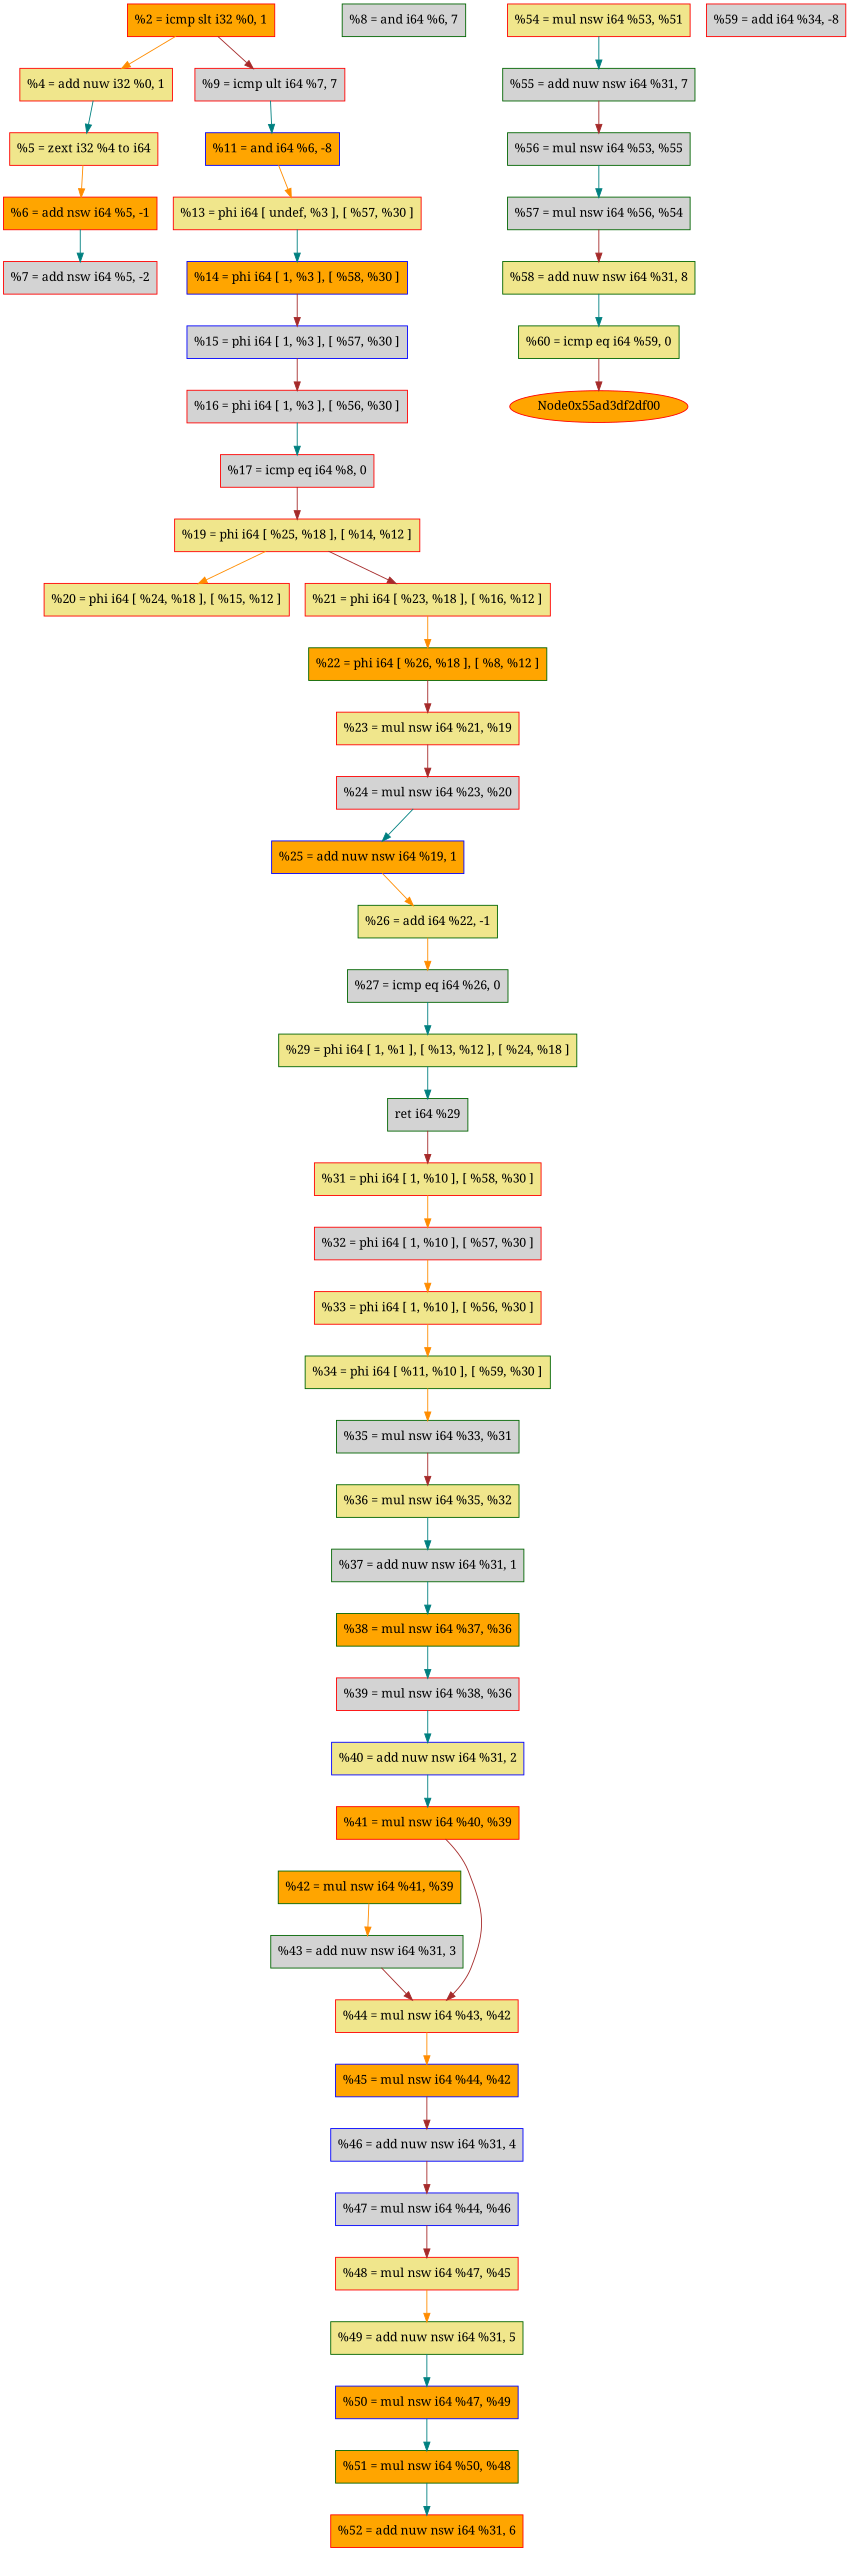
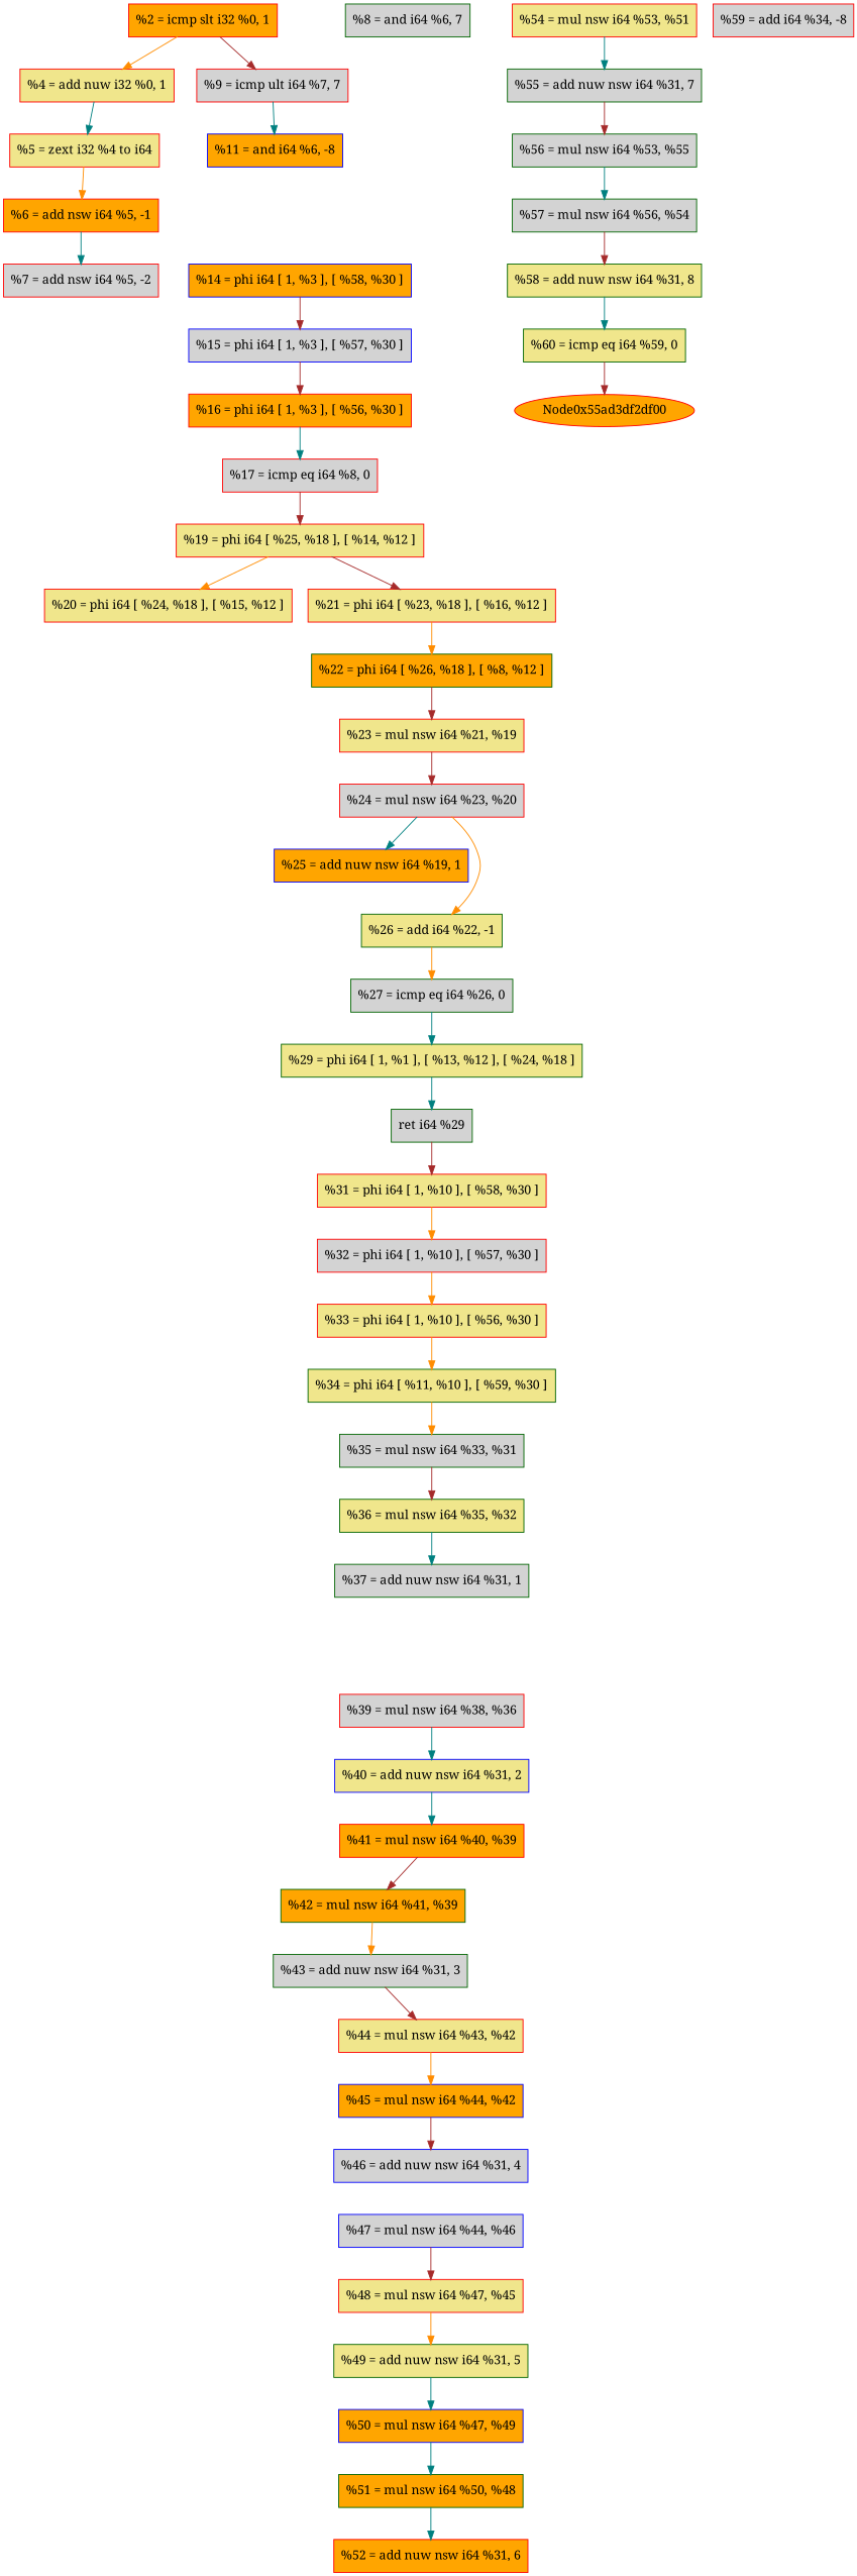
  digraph {
    fontname="Noto Serif"
    node [color=red fillcolor=khaki fontname="Noto Serif" shape=record style=filled]
    edge [color=teal fontname="Noto Serif"]
    n1 [fillcolor=orange label="  %2 = icmp slt i32 %0, 1"]
    n2 [label="  %4 = add nuw i32 %0, 1"]
    n3 [fillcolor=lightgrey label="  %9 = icmp ult i64 %7, 7"]
    n4 [label="  %5 = zext i32 %4 to i64"]
    n5 [color=blue fillcolor=orange label="  %11 = and i64 %6, -8"]
    n6 [fillcolor=orange label="  %6 = add nsw i64 %5, -1"]
    n7 [fillcolor=lightgrey label="  %7 = add nsw i64 %5, -2"]
    n8 [color=darkgreen fillcolor=lightgrey label="  %8 = and i64 %6, 7"]
-   n9 [label="  %13 = phi i64 [ undef, %3 ], [ %57, %30 ]"]
    n10 [color=blue fillcolor=orange label="  %14 = phi i64 [ 1, %3 ], [ %58, %30 ]"]
    n11 [color=blue fillcolor=lightgrey label="  %15 = phi i64 [ 1, %3 ], [ %57, %30 ]"]
-   n12 [fillcolor=lightgrey label="  %16 = phi i64 [ 1, %3 ], [ %56, %30 ]"]
+   n12 [fillcolor=orange label="  %16 = phi i64 [ 1, %3 ], [ %56, %30 ]"]
    n13 [fillcolor=lightgrey label="  %17 = icmp eq i64 %8, 0"]
    n14 [label="  %19 = phi i64 [ %25, %18 ], [ %14, %12 ]"]
    n15 [label="  %20 = phi i64 [ %24, %18 ], [ %15, %12 ]"]
    n16 [label="  %21 = phi i64 [ %23, %18 ], [ %16, %12 ]"]
    n17 [color=darkgreen fillcolor=orange label="  %22 = phi i64 [ %26, %18 ], [ %8, %12 ]"]
    n18 [label="  %23 = mul nsw i64 %21, %19"]
    n19 [fillcolor=lightgrey label="  %24 = mul nsw i64 %23, %20"]
    n20 [color=blue fillcolor=orange label="  %25 = add nuw nsw i64 %19, 1"]
    n21 [color=darkgreen label="  %26 = add i64 %22, -1"]
    n22 [color=darkgreen fillcolor=lightgrey label="  %27 = icmp eq i64 %26, 0"]
    n23 [color=darkgreen label="  %29 = phi i64 [ 1, %1 ], [ %13, %12 ], [ %24, %18 ]"]
    n24 [color=darkgreen fillcolor=lightgrey label="  ret i64 %29"]
    n25 [label="  %31 = phi i64 [ 1, %10 ], [ %58, %30 ]"]
    n26 [fillcolor=lightgrey label="  %32 = phi i64 [ 1, %10 ], [ %57, %30 ]"]
    n27 [label="  %33 = phi i64 [ 1, %10 ], [ %56, %30 ]"]
    n28 [color=darkgreen label="  %34 = phi i64 [ %11, %10 ], [ %59, %30 ]"]
    n29 [color=darkgreen fillcolor=lightgrey label="  %35 = mul nsw i64 %33, %31"]
    n30 [color=darkgreen label="  %36 = mul nsw i64 %35, %32"]
    n31 [color=darkgreen fillcolor=lightgrey label="  %37 = add nuw nsw i64 %31, 1"]
-   n32 [color=darkgreen fillcolor=orange label="  %38 = mul nsw i64 %37, %36"]
    n33 [fillcolor=lightgrey label="  %39 = mul nsw i64 %38, %36"]
    n34 [color=blue label="  %40 = add nuw nsw i64 %31, 2"]
    n35 [fillcolor=orange label="  %41 = mul nsw i64 %40, %39"]
    n36 [color=darkgreen fillcolor=orange label="  %42 = mul nsw i64 %41, %39"]
    n37 [color=darkgreen fillcolor=lightgrey label="  %43 = add nuw nsw i64 %31, 3"]
    n38 [label="  %44 = mul nsw i64 %43, %42"]
    n39 [color=blue fillcolor=orange label="  %45 = mul nsw i64 %44, %42"]
    n40 [color=blue fillcolor=lightgrey label="  %46 = add nuw nsw i64 %31, 4"]
    n41 [color=blue fillcolor=lightgrey label="  %47 = mul nsw i64 %44, %46"]
    n42 [label="  %48 = mul nsw i64 %47, %45"]
    n43 [color=darkgreen label="  %49 = add nuw nsw i64 %31, 5"]
    n44 [color=blue fillcolor=orange label="  %50 = mul nsw i64 %47, %49"]
    n45 [color=darkgreen fillcolor=orange label="  %51 = mul nsw i64 %50, %48"]
    n46 [fillcolor=orange label="  %52 = add nuw nsw i64 %31, 6"]
    n47 [label="  %54 = mul nsw i64 %53, %51"]
    n48 [color=darkgreen fillcolor=lightgrey label="  %55 = add nuw nsw i64 %31, 7"]
    n49 [color=darkgreen fillcolor=lightgrey label="  %56 = mul nsw i64 %53, %55"]
    n50 [color=darkgreen fillcolor=lightgrey label="  %57 = mul nsw i64 %56, %54"]
    n51 [color=darkgreen label="  %58 = add nuw nsw i64 %31, 8"]
    n52 [color=darkgreen label="  %60 = icmp eq i64 %59, 0"]
    Node0x55ad3df2df00 [fillcolor=orange shape=""]
    n54 [fillcolor=lightgrey label="  %59 = add i64 %34, -8"]
    n1 -> n2 [color=darkorange]
    n1 -> n3 [color=brown]
    n2 -> n4
    n3 -> n5
    n4 -> n6 [color=darkorange]
-   n5 -> n9 [color=darkorange]
    n6 -> n7
-   n9 -> n10
    n10 -> n11 [color=brown]
    n11 -> n12 [color=brown]
    n12 -> n13
    n13 -> n14 [color=brown]
    n14 -> n15 [color=darkorange]
    n14 -> n16 [color=brown]
    n16 -> n17 [color=darkorange]
    n17 -> n18 [color=brown]
    n18 -> n19 [color=brown]
    n19 -> n20
-   n20 -> n21 [color=darkorange]
+   n19 -> n21 [color=darkorange]
    n21 -> n22 [color=darkorange]
    n22 -> n23
    n23 -> n24
    n24 -> n25 [color=brown]
    n25 -> n26 [color=darkorange]
    n26 -> n27 [color=darkorange]
    n27 -> n28 [color=darkorange]
    n28 -> n29 [color=darkorange]
    n29 -> n30 [color=brown]
    n30 -> n31
-   n31 -> n32
-   n32 -> n33
    n33 -> n34
    n34 -> n35
-   n35 -> n38 [color=brown]
+   n35 -> n36 [color=brown]
    n36 -> n37 [color=darkorange]
    n37 -> n38 [color=brown]
    n38 -> n39 [color=darkorange]
    n39 -> n40 [color=brown]
-   n40 -> n41 [color=brown]
    n41 -> n42 [color=brown]
    n42 -> n43 [color=darkorange]
    n43 -> n44
    n44 -> n45
    n45 -> n46
    n47 -> n48
    n48 -> n49 [color=brown]
    n49 -> n50
    n50 -> n51 [color=brown]
    n51 -> n52
    n52 -> Node0x55ad3df2df00 [color=brown]
  }
